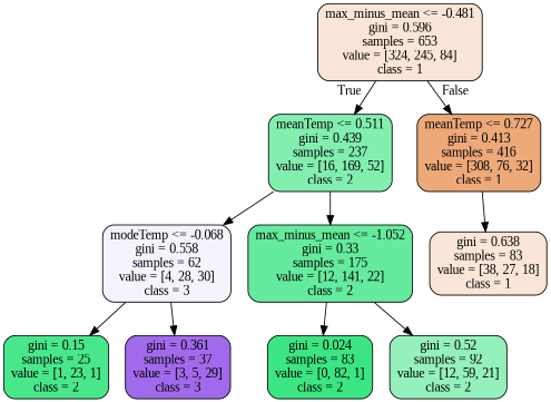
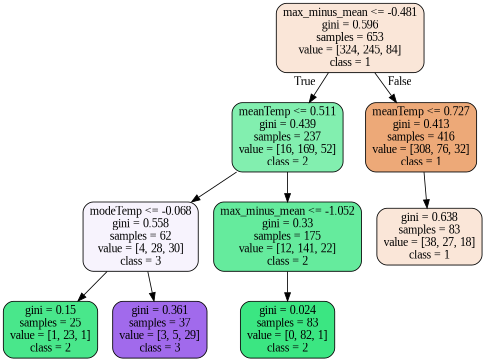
  digraph {
    fontname="Liberation Serif"
    node [color=black fontname="Liberation Serif" shape=box style="filled, rounded"]
    edge [fontname="Liberation Serif"]
    n1 [fillcolor="#e5813931" label="max_minus_mean <= -0.481\ngini = 0.596\nsamples = 653\nvalue = [324, 245, 84]\nclass = 1"]
    n2 [fillcolor="#39e581a1" label="meanTemp <= 0.511\ngini = 0.439\nsamples = 237\nvalue = [16, 169, 52]\nclass = 2"]
    n3 [fillcolor="#e58139ae" label="meanTemp <= 0.727\ngini = 0.413\nsamples = 416\nvalue = [308, 76, 32]\nclass = 1"]
    n4 [fillcolor="#8139e50f" label="modeTemp <= -0.068\ngini = 0.558\nsamples = 62\nvalue = [4, 28, 30]\nclass = 3"]
    n5 [fillcolor="#39e581c6" label="max_minus_mean <= -1.052\ngini = 0.33\nsamples = 175\nvalue = [12, 141, 22]\nclass = 2"]
    n6 [fillcolor="#e5813932" label="gini = 0.638\nsamples = 83\nvalue = [38, 27, 18]\nclass = 1"]
    n7 [fillcolor="#39e581ea" label="gini = 0.15\nsamples = 25\nvalue = [1, 23, 1]\nclass = 2"]
    n8 [fillcolor="#8139e5bf" label="gini = 0.361\nsamples = 37\nvalue = [3, 5, 29]\nclass = 3"]
    n9 [fillcolor="#39e581fc" label="gini = 0.024\nsamples = 83\nvalue = [0, 82, 1]\nclass = 2"]
-   n10 [fillcolor="#39e58188" label="gini = 0.52\nsamples = 92\nvalue = [12, 59, 21]\nclass = 2"]
    n1 -> n2 [headlabel=True labelangle=45 labeldistance=2.5]
    n1 -> n3 [headlabel=False labelangle=-45 labeldistance=2.5]
    n2 -> n4
    n2 -> n5
    n3 -> n6
    n4 -> n7
    n4 -> n8
    n5 -> n9
-   n5 -> n10
  }
